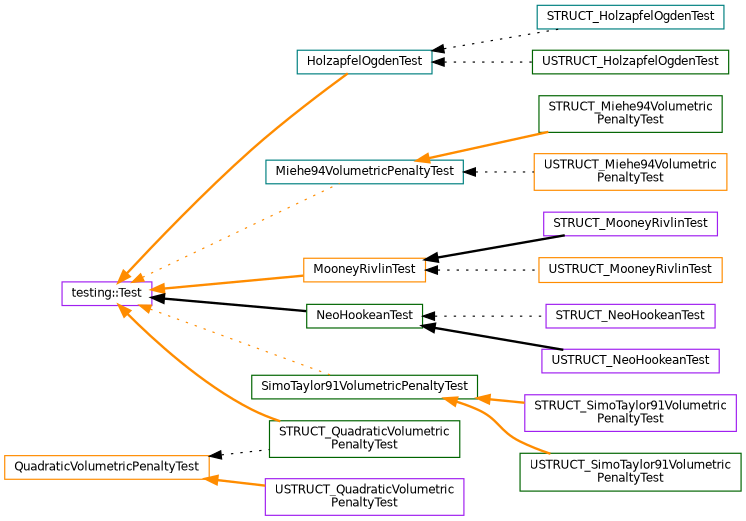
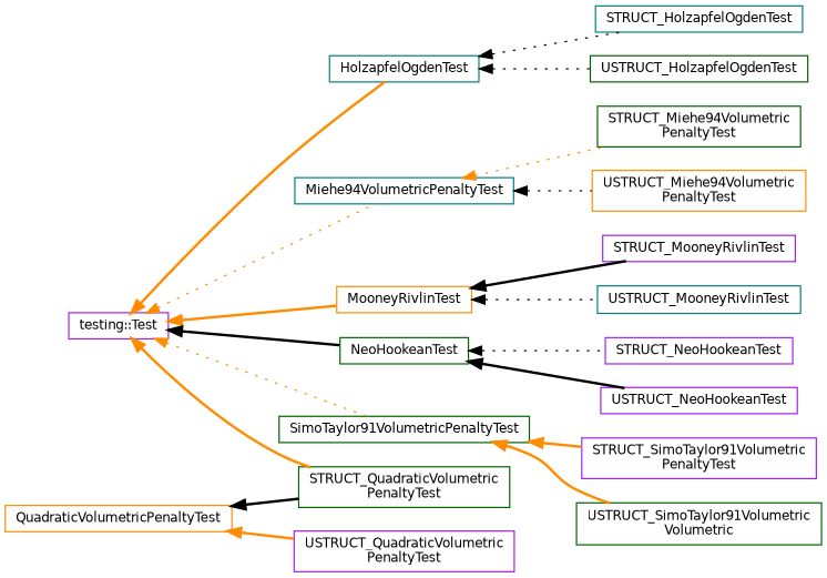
  digraph {
    rankdir=LR
    node [color=purple fillcolor=white fontname=Helvetica fontsize=10 shape=record style=filled]
    edge [color=darkorange dir=back fontname=Helvetica fontsize=10 labelfontname=Helvetica labelfontsize=10 style=bold]
    n1 [height=0.2 label="testing::Test" width=0.4]
    n2 [color=teal height=0.2 label=HolzapfelOgdenTest width=0.4]
    n3 [color=teal height=0.2 label=Miehe94VolumetricPenaltyTest width=0.4]
    n4 [color=darkorange height=0.2 label=MooneyRivlinTest width=0.4]
    n5 [color=darkgreen height=0.2 label=NeoHookeanTest width=0.4]
    n6 [color=darkgreen height=0.2 label=SimoTaylor91VolumetricPenaltyTest width=0.4]
    n7 [color=darkgreen height=0.2 label="STRUCT_QuadraticVolumetric\lPenaltyTest" width=0.4]
    n8 [color=teal height=0.2 label=STRUCT_HolzapfelOgdenTest width=0.4]
    n9 [color=darkgreen height=0.2 label=USTRUCT_HolzapfelOgdenTest width=0.4]
    n10 [color=darkgreen height=0.2 label="STRUCT_Miehe94Volumetric\lPenaltyTest" width=0.4]
    n11 [color=darkorange height=0.2 label="USTRUCT_Miehe94Volumetric\lPenaltyTest" width=0.4]
    n12 [height=0.2 label=STRUCT_MooneyRivlinTest width=0.4]
-   n13 [color=darkorange height=0.2 label=USTRUCT_MooneyRivlinTest width=0.4]
+   n13 [color=teal height=0.2 label=USTRUCT_MooneyRivlinTest width=0.4]
    n14 [height=0.2 label=STRUCT_NeoHookeanTest width=0.4]
    n15 [height=0.2 label=USTRUCT_NeoHookeanTest width=0.4]
    n16 [color=darkorange height=0.2 label=QuadraticVolumetricPenaltyTest width=0.4]
    n17 [height=0.2 label="USTRUCT_QuadraticVolumetric\lPenaltyTest" width=0.4]
    n18 [height=0.2 label="STRUCT_SimoTaylor91Volumetric\lPenaltyTest" width=0.4]
-   n19 [color=darkgreen height=0.2 label="USTRUCT_SimoTaylor91Volumetric\lPenaltyTest" width=0.4]
+   n19 [color=darkgreen height=0.2 label="USTRUCT_SimoTaylor91Volumetric\lVolumetric" width=0.4]
    n1 -> n2
    n1 -> n3 [style=dotted]
    n1 -> n4
    n1 -> n5 [color=black]
    n1 -> n6 [style=dotted]
    n1 -> n7
    n2 -> n8 [color=black style=dotted]
    n2 -> n9 [color=black style=dotted]
-   n3 -> n10
+   n3 -> n10 [style=dotted]
    n3 -> n11 [color=black style=dotted]
    n4 -> n12 [color=black]
    n4 -> n13 [color=black style=dotted]
    n5 -> n14 [color=black style=dotted]
    n5 -> n15 [color=black]
    n6 -> n18
    n6 -> n19
-   n16 -> n7 [color=black style=dotted]
+   n16 -> n7 [color=black]
    n16 -> n17
  }
